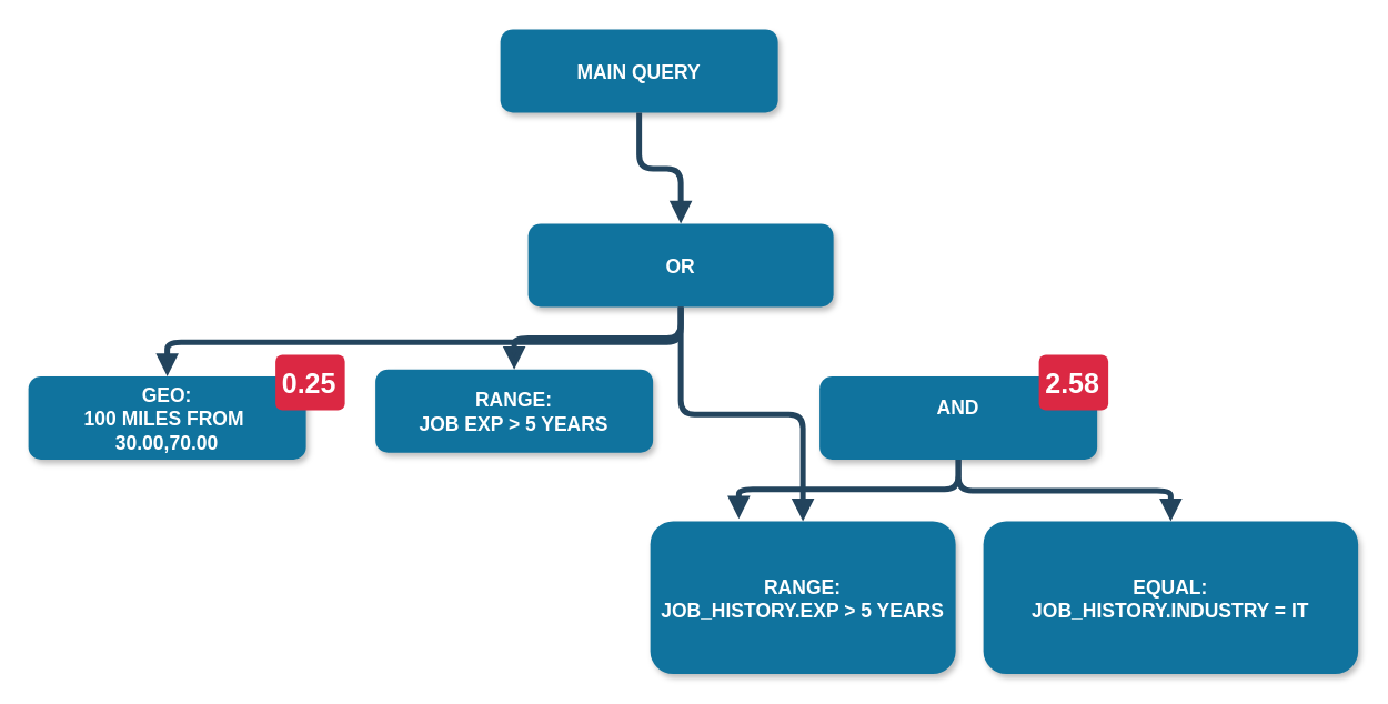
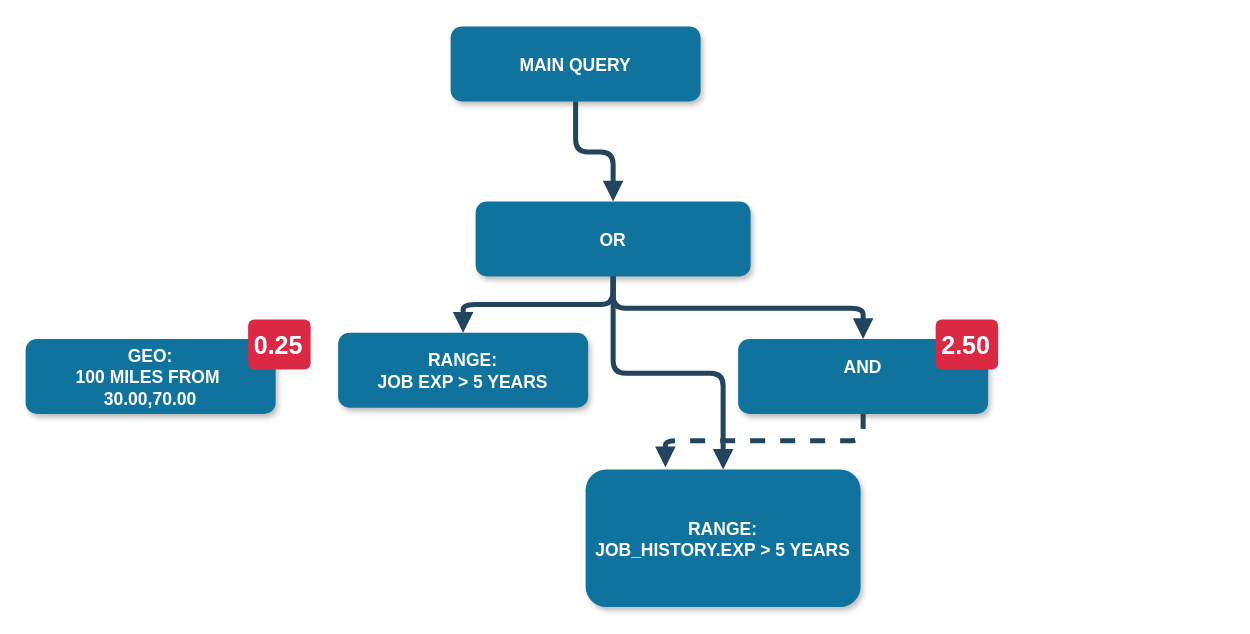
  <mxCell id="0" />
  <mxCell id="1" parent="0" />
  <mxCell id="2" value="MAIN QUERY" style="rounded=1;fillColor=#10739E;strokeColor=none;shadow=1;gradientColor=none;fontStyle=1;fontColor=#FFFFFF;fontSize=14;" parent="1" vertex="1"><mxGeometry x="360" y="20.5" width="200" height="60" as="geometry" /></mxCell>
  <mxCell id="3" value="OR" style="rounded=1;fillColor=#10739E;strokeColor=none;shadow=1;gradientColor=none;fontStyle=1;fontColor=#FFFFFF;fontSize=14;" parent="1" vertex="1"><mxGeometry x="380" y="160.5" width="220" height="60" as="geometry" /></mxCell>
  <mxCell id="4" value="GEO: &#10;100 MILES FROM &#10;30.00,70.00" style="rounded=1;fillColor=#10739E;strokeColor=none;shadow=1;gradientColor=none;fontStyle=1;fontColor=#FFFFFF;fontSize=14;" parent="1" vertex="1"><mxGeometry x="20" y="270.5" width="200" height="60" as="geometry" /></mxCell>
  <mxCell id="5" value="RANGE:&#10;JOB EXP &gt; 5 YEARS" style="rounded=1;fillColor=#10739E;strokeColor=none;shadow=1;gradientColor=none;fontStyle=1;fontColor=#FFFFFF;fontSize=14;" parent="1" vertex="1"><mxGeometry x="270" y="265.5" width="200" height="60" as="geometry" /></mxCell>
  <mxCell id="6" value="AND&#10;" style="rounded=1;fillColor=#10739E;strokeColor=none;shadow=1;gradientColor=none;fontStyle=1;fontColor=#FFFFFF;fontSize=14;" parent="1" vertex="1"><mxGeometry x="590" y="270.5" width="200" height="60" as="geometry" /></mxCell>
  <mxCell id="7" value="" style="edgeStyle=elbowEdgeStyle;elbow=vertical;strokeWidth=4;endArrow=block;endFill=1;fontStyle=1;strokeColor=#23445D;" parent="1" source="2" target="3" edge="1"><mxGeometry x="22" y="165.5" width="100" height="100" as="geometry"><mxPoint x="-260" y="80.5" as="sourcePoint" /><mxPoint x="-160" y="-19.5" as="targetPoint" /></mxGeometry></mxCell>
  <mxCell id="8" value="" style="edgeStyle=elbowEdgeStyle;elbow=vertical;strokeWidth=4;endArrow=block;endFill=1;fontStyle=1;strokeColor=#23445D;" parent="1" source="3" target="5" edge="1"><mxGeometry x="22" y="165.5" width="100" height="100" as="geometry"><mxPoint x="-260" y="80.5" as="sourcePoint" /><mxPoint x="-160" y="-19.5" as="targetPoint" /></mxGeometry></mxCell>
- <mxCell id="9" value="" style="edgeStyle=elbowEdgeStyle;elbow=vertical;strokeWidth=4;endArrow=block;endFill=1;fontStyle=1;strokeColor=#23445D;" parent="1" source="3" target="4" edge="1"><mxGeometry x="22" y="165.5" width="100" height="100" as="geometry"><mxPoint x="-260" y="80.5" as="sourcePoint" /><mxPoint x="-160" y="-19.5" as="targetPoint" /></mxGeometry></mxCell>
+ <mxCell id="9" value="" style="edgeStyle=elbowEdgeStyle;elbow=vertical;strokeWidth=4;endArrow=block;endFill=1;fontStyle=1;strokeColor=#23445D;" parent="1" source="3" target="6" edge="1"><mxGeometry x="22" y="165.5" width="100" height="100" as="geometry"><mxPoint x="-260" y="80.5" as="sourcePoint" /><mxPoint x="-160" y="-19.5" as="targetPoint" /></mxGeometry></mxCell>
  <mxCell id="10" value="" style="edgeStyle=elbowEdgeStyle;elbow=vertical;strokeWidth=4;endArrow=block;endFill=1;fontStyle=1;strokeColor=#23445D;" parent="1" source="3" target="12" edge="1"><mxGeometry x="22" y="165.5" width="100" height="100" as="geometry"><mxPoint x="-260" y="80.5" as="sourcePoint" /><mxPoint x="-160" y="-19.5" as="targetPoint" /></mxGeometry></mxCell>
- <mxCell id="11" value="EQUAL:&#10;JOB_HISTORY.INDUSTRY = IT" style="rounded=1;fillColor=#10739E;strokeColor=none;shadow=1;gradientColor=none;fontStyle=1;fontColor=#FFFFFF;fontSize=14;" parent="1" vertex="1"><mxGeometry x="708" y="375" width="270" height="110" as="geometry" /></mxCell>
  <mxCell id="12" value="RANGE:&#10;JOB_HISTORY.EXP &gt; 5 YEARS" style="rounded=1;fillColor=#10739E;strokeColor=none;shadow=1;gradientColor=none;fontStyle=1;fontColor=#FFFFFF;fontSize=14;" parent="1" vertex="1"><mxGeometry x="468" y="375" width="220" height="110" as="geometry" /></mxCell>
- <mxCell id="13" value="" style="edgeStyle=elbowEdgeStyle;elbow=vertical;strokeWidth=4;endArrow=block;endFill=1;fontStyle=1;strokeColor=#23445D;entryX=0.29;entryY=-0.017;entryDx=0;entryDy=0;entryPerimeter=0;" parent="1" source="6" target="12" edge="1"><mxGeometry x="32" y="175.5" width="100" height="100" as="geometry"><mxPoint x="500" y="90.5" as="sourcePoint" /><mxPoint x="500" y="170.5" as="targetPoint" /></mxGeometry></mxCell>
- <mxCell id="14" value="" style="edgeStyle=elbowEdgeStyle;elbow=vertical;strokeWidth=4;endArrow=block;endFill=1;fontStyle=1;strokeColor=#23445D;" parent="1" source="6" target="11" edge="1"><mxGeometry x="42" y="185.5" width="100" height="100" as="geometry"><mxPoint x="700" y="340.5" as="sourcePoint" /><mxPoint x="536" y="383.98" as="targetPoint" /></mxGeometry></mxCell>
+ <mxCell id="13" value="" style="edgeStyle=elbowEdgeStyle;elbow=vertical;strokeWidth=4;endArrow=block;endFill=1;fontStyle=1;strokeColor=#23445D;entryX=0.29;entryY=-0.017;entryDx=0;entryDy=0;entryPerimeter=0;dashed=1;" parent="1" source="6" target="12" edge="1"><mxGeometry x="32" y="175.5" width="100" height="100" as="geometry"><mxPoint x="500" y="90.5" as="sourcePoint" /><mxPoint x="500" y="170.5" as="targetPoint" /></mxGeometry></mxCell>
  <mxCell id="15" value="0.25" style="html=1;shadow=0;dashed=0;shape=mxgraph.bootstrap.rrect;rSize=5;strokeColor=none;strokeWidth=1;fillColor=#DB2843;fontColor=#FFFFFF;whiteSpace=wrap;align=left;verticalAlign=middle;spacingLeft=0;fontStyle=1;fontSize=20;spacing=5;" vertex="1" parent="1"><mxGeometry x="198" y="255" width="50" height="40" as="geometry" /></mxCell>
- <mxCell id="16" value="2.58" style="html=1;shadow=0;dashed=0;shape=mxgraph.bootstrap.rrect;rSize=5;strokeColor=none;strokeWidth=1;fillColor=#DB2843;fontColor=#FFFFFF;whiteSpace=wrap;align=left;verticalAlign=middle;spacingLeft=0;fontStyle=1;fontSize=20;spacing=5;" vertex="1" parent="1"><mxGeometry x="748" y="255" width="50" height="40" as="geometry" /></mxCell>
+ <mxCell id="16" value="2.50" style="html=1;shadow=0;dashed=0;shape=mxgraph.bootstrap.rrect;rSize=5;strokeColor=none;strokeWidth=1;fillColor=#DB2843;fontColor=#FFFFFF;whiteSpace=wrap;align=left;verticalAlign=middle;spacingLeft=0;fontStyle=1;fontSize=20;spacing=5;" vertex="1" parent="1"><mxGeometry x="748" y="255" width="50" height="40" as="geometry" /></mxCell>
